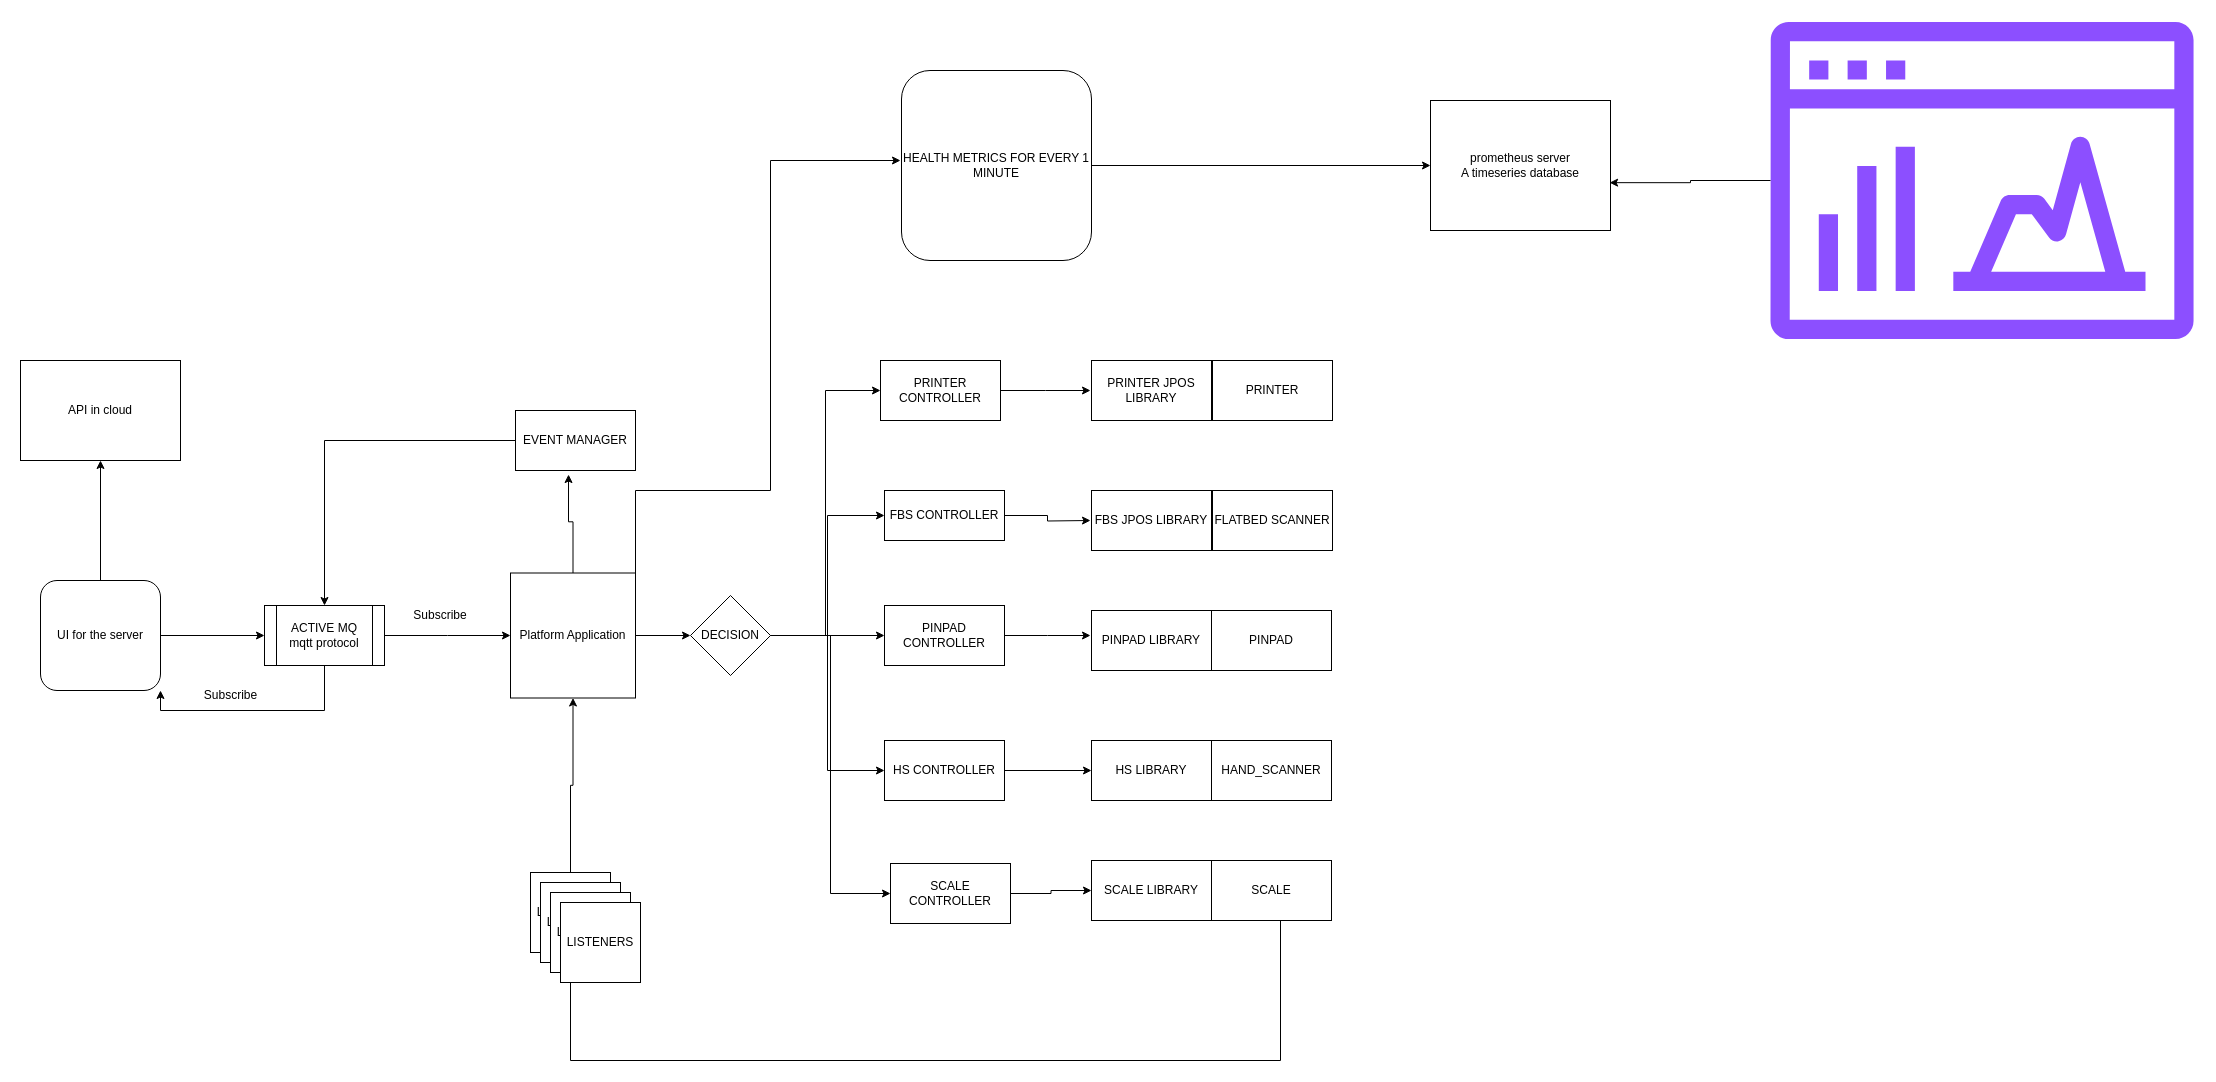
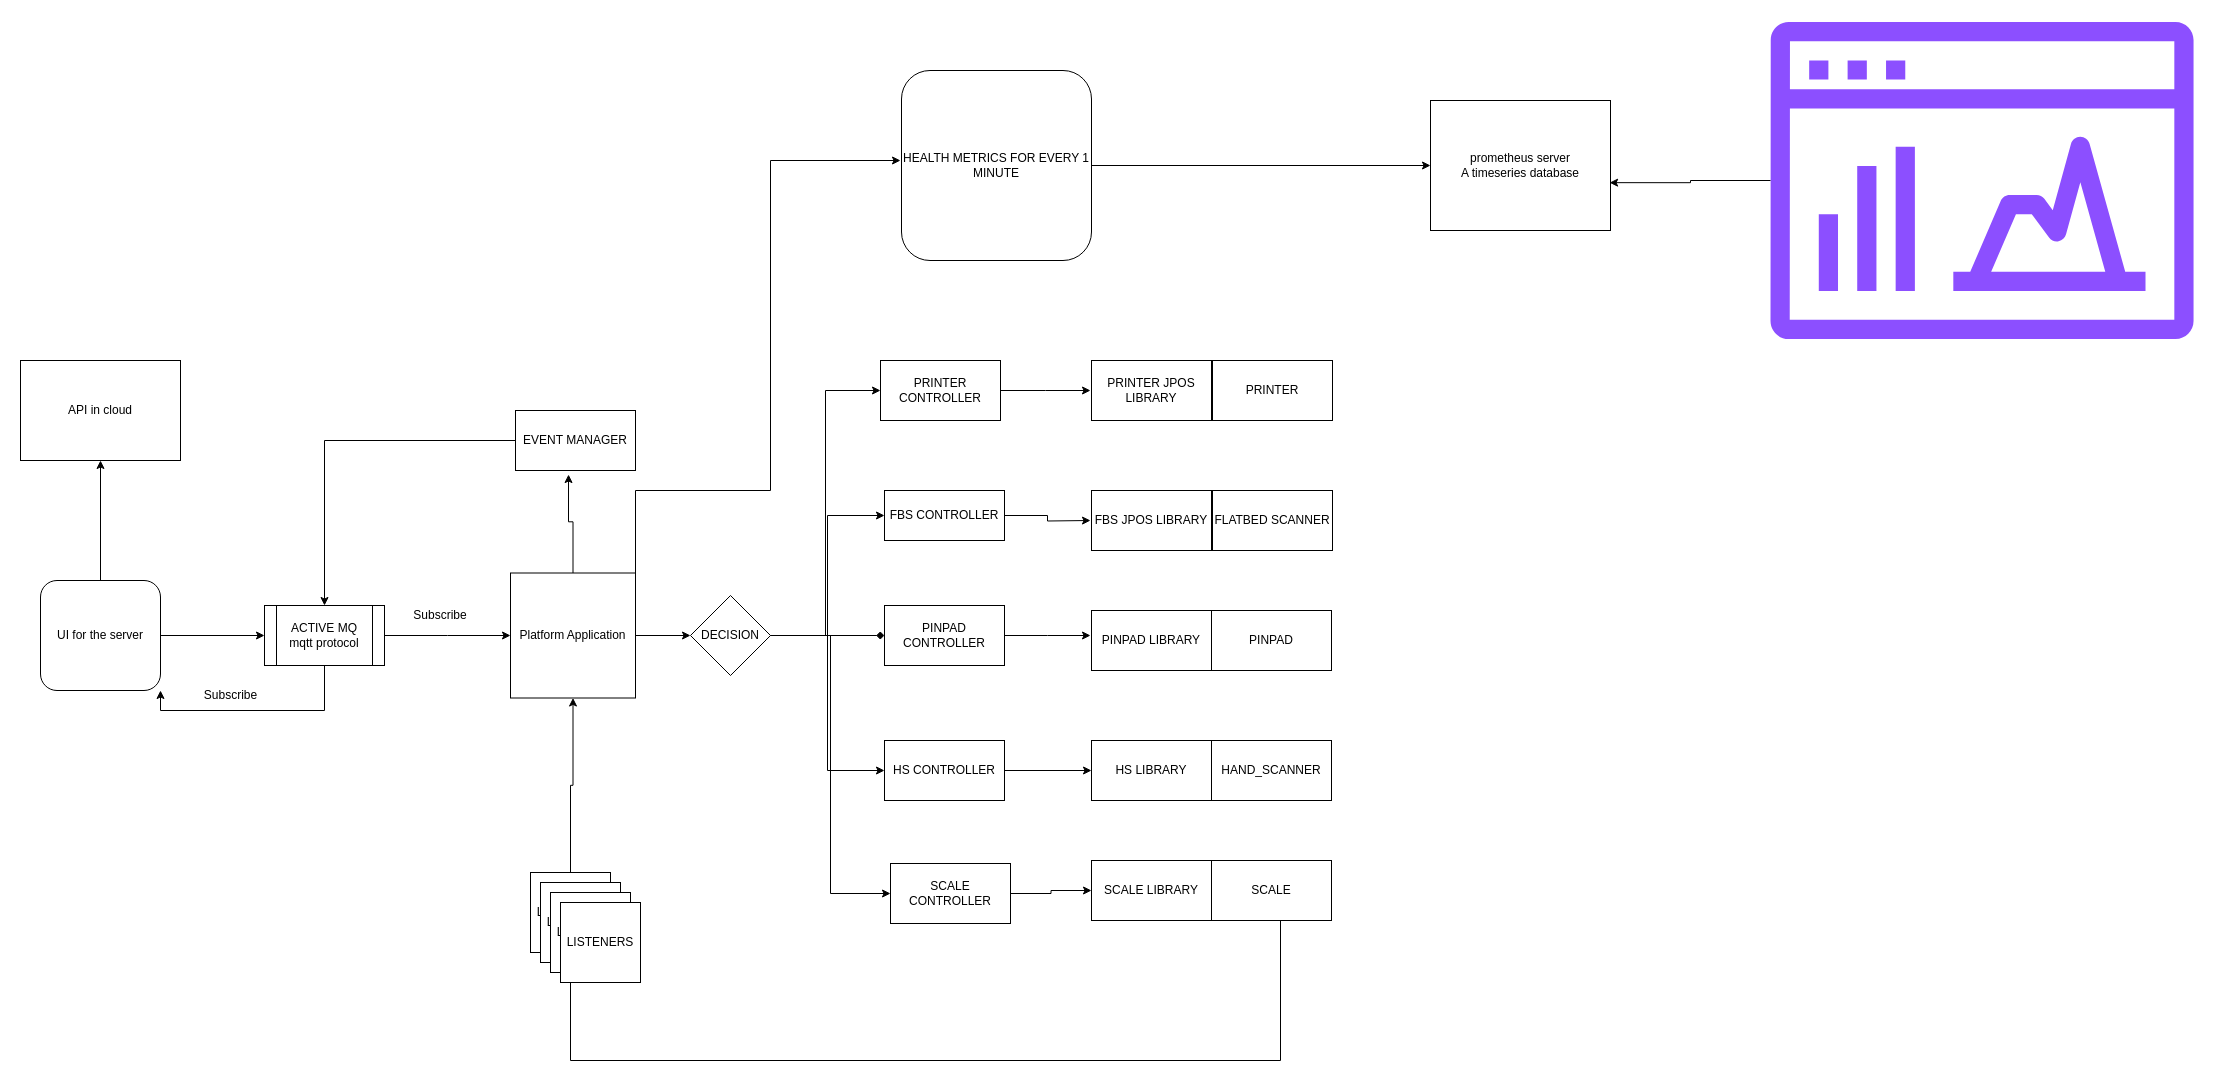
  <mxCell id="0" />
  <mxCell id="1" parent="0" />
  <mxCell id="2" style="edgeStyle=orthogonalEdgeStyle;rounded=0;orthogonalLoop=1;jettySize=auto;html=1;entryX=0;entryY=0.5;entryDx=0;entryDy=0;" edge="1" parent="1" source="3" target="8"><mxGeometry relative="1" as="geometry"><mxPoint x="250" y="635" as="targetPoint" /></mxGeometry></mxCell>
  <mxCell id="3" value="UI for the server" style="rounded=1;whiteSpace=wrap;html=1;" vertex="1" parent="1"><mxGeometry x="40" y="580" width="120" height="110" as="geometry" /></mxCell>
  <mxCell id="4" value="" style="endArrow=classic;html=1;rounded=0;exitX=0.5;exitY=0;exitDx=0;exitDy=0;entryX=0.5;entryY=1;entryDx=0;entryDy=0;" edge="1" parent="1" source="3" target="5"><mxGeometry width="50" height="50" relative="1" as="geometry"><mxPoint x="110" y="550" as="sourcePoint" /><mxPoint x="100" y="470" as="targetPoint" /></mxGeometry></mxCell>
  <mxCell id="5" value="API in cloud" style="rounded=0;whiteSpace=wrap;html=1;" vertex="1" parent="1"><mxGeometry x="20" y="360" width="160" height="100" as="geometry" /></mxCell>
  <mxCell id="6" style="edgeStyle=orthogonalEdgeStyle;rounded=0;orthogonalLoop=1;jettySize=auto;html=1;" edge="1" parent="1" source="8"><mxGeometry relative="1" as="geometry"><mxPoint x="510" y="635" as="targetPoint" /></mxGeometry></mxCell>
  <mxCell id="7" style="edgeStyle=orthogonalEdgeStyle;rounded=0;orthogonalLoop=1;jettySize=auto;html=1;exitX=0.5;exitY=1;exitDx=0;exitDy=0;entryX=1;entryY=1;entryDx=0;entryDy=0;" edge="1" parent="1" source="8" target="3"><mxGeometry relative="1" as="geometry" /></mxCell>
  <mxCell id="8" value="ACTIVE MQ&lt;br&gt;mqtt protocol" style="shape=process;whiteSpace=wrap;html=1;backgroundOutline=1;" vertex="1" parent="1"><mxGeometry x="264" y="605" width="120" height="60" as="geometry" /></mxCell>
  <mxCell id="9" value="Subscribe" style="text;html=1;align=center;verticalAlign=middle;whiteSpace=wrap;rounded=0;" vertex="1" parent="1"><mxGeometry x="410" y="600" width="60" height="30" as="geometry" /></mxCell>
  <mxCell id="10" style="edgeStyle=orthogonalEdgeStyle;rounded=0;orthogonalLoop=1;jettySize=auto;html=1;entryX=0;entryY=0.5;entryDx=0;entryDy=0;" edge="1" parent="1" source="13" target="40"><mxGeometry relative="1" as="geometry" /></mxCell>
  <mxCell id="11" style="edgeStyle=orthogonalEdgeStyle;rounded=0;orthogonalLoop=1;jettySize=auto;html=1;entryX=0.442;entryY=1.067;entryDx=0;entryDy=0;entryPerimeter=0;" edge="1" parent="1" source="13" target="48"><mxGeometry relative="1" as="geometry"><mxPoint x="572.5" y="500" as="targetPoint" /></mxGeometry></mxCell>
  <mxCell id="12" style="edgeStyle=orthogonalEdgeStyle;rounded=0;orthogonalLoop=1;jettySize=auto;html=1;exitX=1;exitY=0;exitDx=0;exitDy=0;" edge="1" parent="1" source="13"><mxGeometry relative="1" as="geometry"><mxPoint x="900" y="160" as="targetPoint" /><Array as="points"><mxPoint x="635" y="490" /><mxPoint x="770" y="490" /><mxPoint x="770" y="160" /></Array></mxGeometry></mxCell>
  <mxCell id="13" value="Platform Application" style="whiteSpace=wrap;html=1;aspect=fixed;" vertex="1" parent="1"><mxGeometry x="510" y="572.5" width="125" height="125" as="geometry" /></mxCell>
  <mxCell id="14" value="" style="group" vertex="1" connectable="0" parent="1"><mxGeometry x="1091" y="360" width="241" height="560" as="geometry" /></mxCell>
  <mxCell id="15" value="PRINTER" style="rounded=0;whiteSpace=wrap;html=1;" vertex="1" parent="14"><mxGeometry x="121" width="120" height="60" as="geometry" /></mxCell>
  <mxCell id="16" value="FLATBED SCANNER" style="rounded=0;whiteSpace=wrap;html=1;" vertex="1" parent="14"><mxGeometry x="121" y="130" width="120" height="60" as="geometry" /></mxCell>
  <mxCell id="17" value="PINPAD" style="rounded=0;whiteSpace=wrap;html=1;" vertex="1" parent="14"><mxGeometry x="120" y="250" width="120" height="60" as="geometry" /></mxCell>
  <mxCell id="18" value="HAND_SCANNER" style="rounded=0;whiteSpace=wrap;html=1;" vertex="1" parent="14"><mxGeometry x="120" y="380" width="120" height="60" as="geometry" /></mxCell>
  <mxCell id="19" value="SCALE" style="rounded=0;whiteSpace=wrap;html=1;" vertex="1" parent="14"><mxGeometry x="120" y="500" width="120" height="60" as="geometry" /></mxCell>
  <mxCell id="20" value="PRINTER JPOS LIBRARY" style="rounded=0;whiteSpace=wrap;html=1;" vertex="1" parent="14"><mxGeometry width="120" height="60" as="geometry" /></mxCell>
  <mxCell id="21" value="FBS JPOS LIBRARY" style="rounded=0;whiteSpace=wrap;html=1;" vertex="1" parent="14"><mxGeometry y="130" width="120" height="60" as="geometry" /></mxCell>
  <mxCell id="22" value="PINPAD LIBRARY" style="rounded=0;whiteSpace=wrap;html=1;" vertex="1" parent="14"><mxGeometry y="250" width="120" height="60" as="geometry" /></mxCell>
  <mxCell id="23" value="HS LIBRARY" style="rounded=0;whiteSpace=wrap;html=1;" vertex="1" parent="14"><mxGeometry y="380" width="120" height="60" as="geometry" /></mxCell>
  <mxCell id="24" value="SCALE LIBRARY" style="rounded=0;whiteSpace=wrap;html=1;" vertex="1" parent="14"><mxGeometry y="500" width="120" height="60" as="geometry" /></mxCell>
  <mxCell id="25" style="edgeStyle=orthogonalEdgeStyle;rounded=0;orthogonalLoop=1;jettySize=auto;html=1;" edge="1" parent="1" source="26"><mxGeometry relative="1" as="geometry"><mxPoint x="1090" y="390" as="targetPoint" /></mxGeometry></mxCell>
  <mxCell id="26" value="PRINTER CONTROLLER" style="rounded=0;whiteSpace=wrap;html=1;" vertex="1" parent="1"><mxGeometry x="880" y="360" width="120" height="60" as="geometry" /></mxCell>
  <mxCell id="27" style="edgeStyle=orthogonalEdgeStyle;rounded=0;orthogonalLoop=1;jettySize=auto;html=1;" edge="1" parent="1" source="28"><mxGeometry relative="1" as="geometry"><mxPoint x="1090" y="520" as="targetPoint" /></mxGeometry></mxCell>
  <mxCell id="28" value="FBS CONTROLLER" style="rounded=0;whiteSpace=wrap;html=1;" vertex="1" parent="1"><mxGeometry x="884" y="490" width="120" height="50" as="geometry" /></mxCell>
  <mxCell id="29" style="edgeStyle=orthogonalEdgeStyle;rounded=0;orthogonalLoop=1;jettySize=auto;html=1;" edge="1" parent="1" source="30"><mxGeometry relative="1" as="geometry"><mxPoint x="1090" y="635" as="targetPoint" /></mxGeometry></mxCell>
  <mxCell id="30" value="PINPAD CONTROLLER" style="rounded=0;whiteSpace=wrap;html=1;" vertex="1" parent="1"><mxGeometry x="884" y="605" width="120" height="60" as="geometry" /></mxCell>
  <mxCell id="31" style="edgeStyle=orthogonalEdgeStyle;rounded=0;orthogonalLoop=1;jettySize=auto;html=1;entryX=0;entryY=0.5;entryDx=0;entryDy=0;" edge="1" parent="1" source="32" target="23"><mxGeometry relative="1" as="geometry" /></mxCell>
  <mxCell id="32" value="HS CONTROLLER" style="rounded=0;whiteSpace=wrap;html=1;" vertex="1" parent="1"><mxGeometry x="884" y="740" width="120" height="60" as="geometry" /></mxCell>
  <mxCell id="33" style="edgeStyle=orthogonalEdgeStyle;rounded=0;orthogonalLoop=1;jettySize=auto;html=1;entryX=0;entryY=0.5;entryDx=0;entryDy=0;" edge="1" parent="1" source="34" target="24"><mxGeometry relative="1" as="geometry" /></mxCell>
  <mxCell id="34" value="SCALE CONTROLLER" style="rounded=0;whiteSpace=wrap;html=1;" vertex="1" parent="1"><mxGeometry x="890" y="863" width="120" height="60" as="geometry" /></mxCell>
  <mxCell id="35" style="edgeStyle=orthogonalEdgeStyle;rounded=0;orthogonalLoop=1;jettySize=auto;html=1;entryX=0;entryY=0.5;entryDx=0;entryDy=0;" edge="1" parent="1" source="40" target="26"><mxGeometry relative="1" as="geometry" /></mxCell>
  <mxCell id="36" style="edgeStyle=orthogonalEdgeStyle;rounded=0;orthogonalLoop=1;jettySize=auto;html=1;exitX=1;exitY=0.5;exitDx=0;exitDy=0;entryX=0;entryY=0.5;entryDx=0;entryDy=0;" edge="1" parent="1" source="40" target="28"><mxGeometry relative="1" as="geometry" /></mxCell>
- <mxCell id="37" style="edgeStyle=orthogonalEdgeStyle;rounded=0;orthogonalLoop=1;jettySize=auto;html=1;exitX=1;exitY=0.5;exitDx=0;exitDy=0;entryX=0;entryY=0.5;entryDx=0;entryDy=0;" edge="1" parent="1" source="40" target="30"><mxGeometry relative="1" as="geometry" /></mxCell>
+ <mxCell id="37" style="edgeStyle=orthogonalEdgeStyle;rounded=0;orthogonalLoop=1;jettySize=auto;html=1;exitX=1;exitY=0.5;exitDx=0;exitDy=0;entryX=0;entryY=0.5;entryDx=0;entryDy=0;endArrow=diamond;" edge="1" parent="1" source="40" target="30"><mxGeometry relative="1" as="geometry" /></mxCell>
  <mxCell id="38" style="edgeStyle=orthogonalEdgeStyle;rounded=0;orthogonalLoop=1;jettySize=auto;html=1;exitX=1;exitY=0.5;exitDx=0;exitDy=0;entryX=0;entryY=0.5;entryDx=0;entryDy=0;" edge="1" parent="1" source="40" target="32"><mxGeometry relative="1" as="geometry" /></mxCell>
  <mxCell id="39" style="edgeStyle=orthogonalEdgeStyle;rounded=0;orthogonalLoop=1;jettySize=auto;html=1;exitX=1;exitY=0.5;exitDx=0;exitDy=0;entryX=0;entryY=0.5;entryDx=0;entryDy=0;" edge="1" parent="1" source="40" target="34"><mxGeometry relative="1" as="geometry" /></mxCell>
  <mxCell id="40" value="DECISION" style="rhombus;whiteSpace=wrap;html=1;" vertex="1" parent="1"><mxGeometry x="690" y="595" width="80" height="80" as="geometry" /></mxCell>
  <mxCell id="41" style="edgeStyle=orthogonalEdgeStyle;rounded=0;orthogonalLoop=1;jettySize=auto;html=1;entryX=0.5;entryY=1;entryDx=0;entryDy=0;" edge="1" parent="1" source="42" target="13"><mxGeometry relative="1" as="geometry" /></mxCell>
  <mxCell id="42" value="LISTENERS" style="whiteSpace=wrap;html=1;aspect=fixed;" vertex="1" parent="1"><mxGeometry x="530" y="872" width="80" height="80" as="geometry" /></mxCell>
  <mxCell id="43" style="edgeStyle=orthogonalEdgeStyle;rounded=0;orthogonalLoop=1;jettySize=auto;html=1;entryX=0.5;entryY=1;entryDx=0;entryDy=0;" edge="1" parent="1" source="19" target="42"><mxGeometry relative="1" as="geometry"><mxPoint x="570" y="912" as="targetPoint" /><Array as="points"><mxPoint x="1280" y="1060" /><mxPoint x="570" y="1060" /></Array></mxGeometry></mxCell>
  <mxCell id="44" value="LISTENERS" style="whiteSpace=wrap;html=1;aspect=fixed;" vertex="1" parent="1"><mxGeometry x="540" y="882" width="80" height="80" as="geometry" /></mxCell>
  <mxCell id="45" value="LISTENERS" style="whiteSpace=wrap;html=1;aspect=fixed;" vertex="1" parent="1"><mxGeometry x="550" y="892" width="80" height="80" as="geometry" /></mxCell>
  <mxCell id="46" value="LISTENERS" style="whiteSpace=wrap;html=1;aspect=fixed;" vertex="1" parent="1"><mxGeometry x="560" y="902" width="80" height="80" as="geometry" /></mxCell>
  <mxCell id="47" style="edgeStyle=orthogonalEdgeStyle;rounded=0;orthogonalLoop=1;jettySize=auto;html=1;exitX=0;exitY=0.5;exitDx=0;exitDy=0;entryX=0.5;entryY=0;entryDx=0;entryDy=0;" edge="1" parent="1" source="48" target="8"><mxGeometry relative="1" as="geometry" /></mxCell>
  <mxCell id="48" value="EVENT MANAGER" style="rounded=0;whiteSpace=wrap;html=1;" vertex="1" parent="1"><mxGeometry x="515" y="410" width="120" height="60" as="geometry" /></mxCell>
  <mxCell id="49" value="Subscribe" style="text;html=1;align=center;verticalAlign=middle;resizable=0;points=[];autosize=1;strokeColor=none;fillColor=none;" vertex="1" parent="1"><mxGeometry x="190" y="680" width="80" height="30" as="geometry" /></mxCell>
  <mxCell id="50" style="edgeStyle=orthogonalEdgeStyle;rounded=0;orthogonalLoop=1;jettySize=auto;html=1;entryX=0;entryY=0.5;entryDx=0;entryDy=0;" edge="1" parent="1" source="51" target="52"><mxGeometry relative="1" as="geometry"><mxPoint x="1410" y="165" as="targetPoint" /></mxGeometry></mxCell>
  <mxCell id="51" value="HEALTH METRICS FOR EVERY 1 MINUTE" style="rounded=1;whiteSpace=wrap;html=1;" vertex="1" parent="1"><mxGeometry x="901" y="70" width="190" height="190" as="geometry" /></mxCell>
  <mxCell id="52" value="prometheus server&lt;br&gt;A timeseries database" style="rounded=0;whiteSpace=wrap;html=1;" vertex="1" parent="1"><mxGeometry x="1430" y="100" width="180" height="130" as="geometry" /></mxCell>
  <mxCell id="53" value="" style="sketch=0;outlineConnect=0;fontColor=#232F3E;gradientColor=none;fillColor=#8C4FFF;strokeColor=none;dashed=0;verticalLabelPosition=bottom;verticalAlign=top;align=center;html=1;fontSize=12;fontStyle=0;aspect=fixed;pointerEvents=1;shape=mxgraph.aws4.opensearch_dashboards;" vertex="1" parent="1"><mxGeometry x="1770" y="20" width="423.05" height="320" as="geometry" /></mxCell>
  <mxCell id="54" style="edgeStyle=orthogonalEdgeStyle;rounded=0;orthogonalLoop=1;jettySize=auto;html=1;entryX=0.995;entryY=0.632;entryDx=0;entryDy=0;entryPerimeter=0;" edge="1" parent="1" source="53" target="52"><mxGeometry relative="1" as="geometry" /></mxCell>
